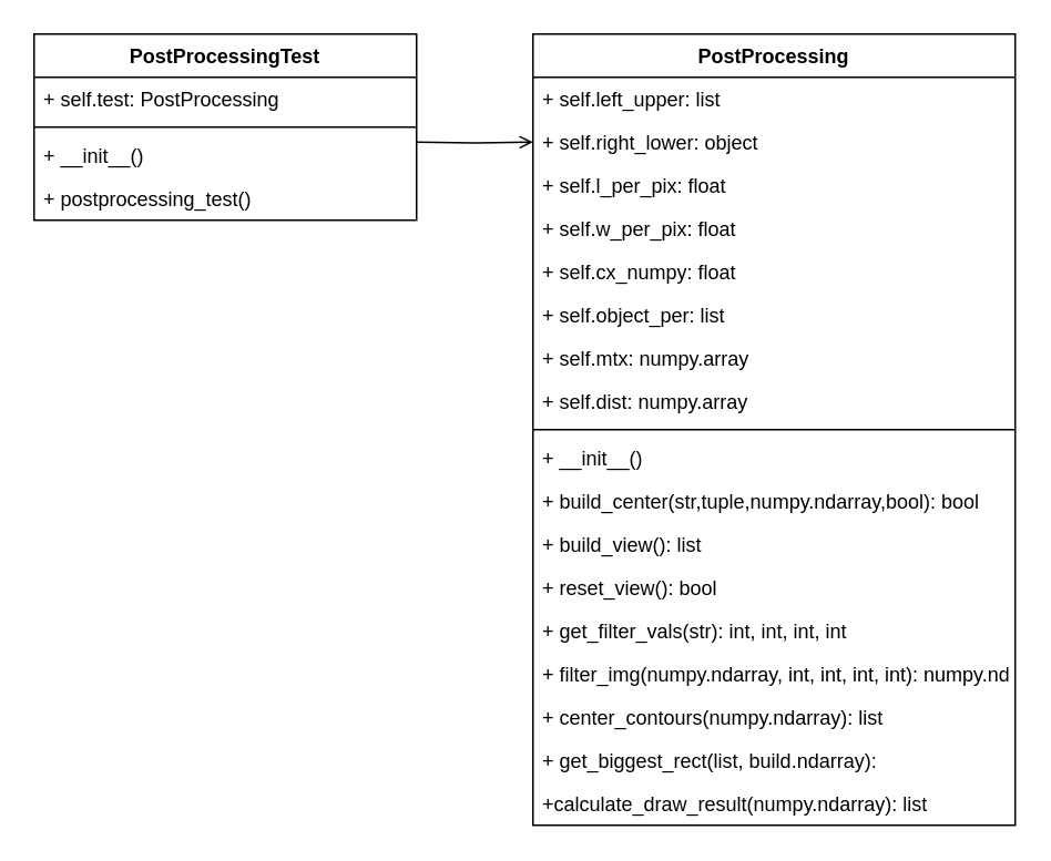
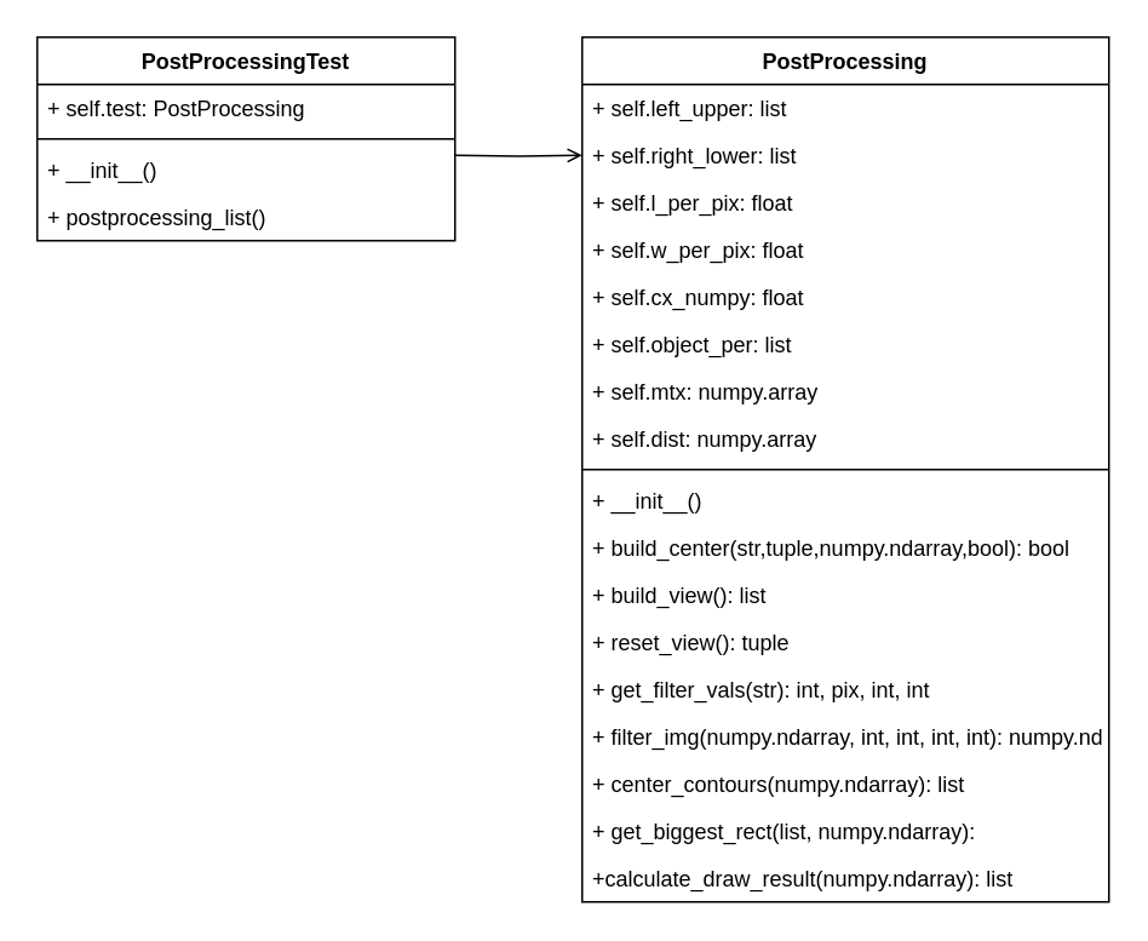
  <mxCell id="0" />
  <mxCell id="1" parent="0" />
  <mxCell id="2" value="PostProcessing" style="swimlane;fontStyle=1;align=center;verticalAlign=top;childLayout=stackLayout;horizontal=1;startSize=26;horizontalStack=0;resizeParent=1;resizeParentMax=0;resizeLast=0;collapsible=1;marginBottom=0;" parent="1" vertex="1"><mxGeometry x="320" y="20" width="290" height="476" as="geometry" /></mxCell>
  <mxCell id="3" value="+ self.left_upper: list" style="text;strokeColor=none;fillColor=none;align=left;verticalAlign=top;spacingLeft=4;spacingRight=4;overflow=hidden;rotatable=0;points=[[0,0.5],[1,0.5]];portConstraint=eastwest;" parent="2" vertex="1"><mxGeometry y="26" width="290" height="26" as="geometry" /></mxCell>
- <mxCell id="4" value="+ self.right_lower: object&#10;" style="text;strokeColor=none;fillColor=none;align=left;verticalAlign=top;spacingLeft=4;spacingRight=4;overflow=hidden;rotatable=0;points=[[0,0.5],[1,0.5]];portConstraint=eastwest;" parent="2" vertex="1"><mxGeometry y="52" width="290" height="26" as="geometry" /></mxCell>
+ <mxCell id="4" value="+ self.right_lower: list&#10;" style="text;strokeColor=none;fillColor=none;align=left;verticalAlign=top;spacingLeft=4;spacingRight=4;overflow=hidden;rotatable=0;points=[[0,0.5],[1,0.5]];portConstraint=eastwest;" parent="2" vertex="1"><mxGeometry y="52" width="290" height="26" as="geometry" /></mxCell>
  <mxCell id="5" value="+ self.l_per_pix: float" style="text;strokeColor=none;fillColor=none;align=left;verticalAlign=top;spacingLeft=4;spacingRight=4;overflow=hidden;rotatable=0;points=[[0,0.5],[1,0.5]];portConstraint=eastwest;" parent="2" vertex="1"><mxGeometry y="78" width="290" height="26" as="geometry" /></mxCell>
  <mxCell id="6" value="+ self.w_per_pix: float" style="text;strokeColor=none;fillColor=none;align=left;verticalAlign=top;spacingLeft=4;spacingRight=4;overflow=hidden;rotatable=0;points=[[0,0.5],[1,0.5]];portConstraint=eastwest;" parent="2" vertex="1"><mxGeometry y="104" width="290" height="26" as="geometry" /></mxCell>
  <mxCell id="7" value="+ self.cx_numpy: float" style="text;strokeColor=none;fillColor=none;align=left;verticalAlign=top;spacingLeft=4;spacingRight=4;overflow=hidden;rotatable=0;points=[[0,0.5],[1,0.5]];portConstraint=eastwest;" parent="2" vertex="1"><mxGeometry y="130" width="290" height="26" as="geometry" /></mxCell>
  <mxCell id="8" value="+ self.object_per: list" style="text;strokeColor=none;fillColor=none;align=left;verticalAlign=top;spacingLeft=4;spacingRight=4;overflow=hidden;rotatable=0;points=[[0,0.5],[1,0.5]];portConstraint=eastwest;" parent="2" vertex="1"><mxGeometry y="156" width="290" height="26" as="geometry" /></mxCell>
  <mxCell id="9" value="+ self.mtx: numpy.array" style="text;strokeColor=none;fillColor=none;align=left;verticalAlign=top;spacingLeft=4;spacingRight=4;overflow=hidden;rotatable=0;points=[[0,0.5],[1,0.5]];portConstraint=eastwest;" parent="2" vertex="1"><mxGeometry y="182" width="290" height="26" as="geometry" /></mxCell>
  <mxCell id="10" value="+ self.dist: numpy.array" style="text;strokeColor=none;fillColor=none;align=left;verticalAlign=top;spacingLeft=4;spacingRight=4;overflow=hidden;rotatable=0;points=[[0,0.5],[1,0.5]];portConstraint=eastwest;" parent="2" vertex="1"><mxGeometry y="208" width="290" height="26" as="geometry" /></mxCell>
  <mxCell id="11" value="" style="line;strokeWidth=1;fillColor=none;align=left;verticalAlign=middle;spacingTop=-1;spacingLeft=3;spacingRight=3;rotatable=0;labelPosition=right;points=[];portConstraint=eastwest;" parent="2" vertex="1"><mxGeometry y="234" width="290" height="8" as="geometry" /></mxCell>
  <mxCell id="12" value="+ __init__()" style="text;strokeColor=none;fillColor=none;align=left;verticalAlign=top;spacingLeft=4;spacingRight=4;overflow=hidden;rotatable=0;points=[[0,0.5],[1,0.5]];portConstraint=eastwest;" parent="2" vertex="1"><mxGeometry y="242" width="290" height="26" as="geometry" /></mxCell>
  <mxCell id="13" value="+ build_center(str,tuple,numpy.ndarray,bool): bool" style="text;strokeColor=none;fillColor=none;align=left;verticalAlign=top;spacingLeft=4;spacingRight=4;overflow=hidden;rotatable=0;points=[[0,0.5],[1,0.5]];portConstraint=eastwest;" parent="2" vertex="1"><mxGeometry y="268" width="290" height="26" as="geometry" /></mxCell>
  <mxCell id="14" value="+ build_view(): list" style="text;strokeColor=none;fillColor=none;align=left;verticalAlign=top;spacingLeft=4;spacingRight=4;overflow=hidden;rotatable=0;points=[[0,0.5],[1,0.5]];portConstraint=eastwest;" parent="2" vertex="1"><mxGeometry y="294" width="290" height="26" as="geometry" /></mxCell>
- <mxCell id="15" value="+ reset_view(): bool" style="text;strokeColor=none;fillColor=none;align=left;verticalAlign=top;spacingLeft=4;spacingRight=4;overflow=hidden;rotatable=0;points=[[0,0.5],[1,0.5]];portConstraint=eastwest;" parent="2" vertex="1"><mxGeometry y="320" width="290" height="26" as="geometry" /></mxCell>
- <mxCell id="16" value="+ get_filter_vals(str): int, int, int, int" style="text;strokeColor=none;fillColor=none;align=left;verticalAlign=top;spacingLeft=4;spacingRight=4;overflow=hidden;rotatable=0;points=[[0,0.5],[1,0.5]];portConstraint=eastwest;" parent="2" vertex="1"><mxGeometry y="346" width="290" height="26" as="geometry" /></mxCell>
+ <mxCell id="15" value="+ reset_view(): tuple" style="text;strokeColor=none;fillColor=none;align=left;verticalAlign=top;spacingLeft=4;spacingRight=4;overflow=hidden;rotatable=0;points=[[0,0.5],[1,0.5]];portConstraint=eastwest;" parent="2" vertex="1"><mxGeometry y="320" width="290" height="26" as="geometry" /></mxCell>
+ <mxCell id="16" value="+ get_filter_vals(str): int, pix, int, int" style="text;strokeColor=none;fillColor=none;align=left;verticalAlign=top;spacingLeft=4;spacingRight=4;overflow=hidden;rotatable=0;points=[[0,0.5],[1,0.5]];portConstraint=eastwest;" parent="2" vertex="1"><mxGeometry y="346" width="290" height="26" as="geometry" /></mxCell>
  <mxCell id="17" value="+ filter_img(numpy.ndarray, int, int, int, int): numpy.ndarray" style="text;strokeColor=none;fillColor=none;align=left;verticalAlign=top;spacingLeft=4;spacingRight=4;overflow=hidden;rotatable=0;points=[[0,0.5],[1,0.5]];portConstraint=eastwest;" parent="2" vertex="1"><mxGeometry y="372" width="290" height="26" as="geometry" /></mxCell>
  <mxCell id="18" value="+ center_contours(numpy.ndarray): list" style="text;strokeColor=none;fillColor=none;align=left;verticalAlign=top;spacingLeft=4;spacingRight=4;overflow=hidden;rotatable=0;points=[[0,0.5],[1,0.5]];portConstraint=eastwest;" parent="2" vertex="1"><mxGeometry y="398" width="290" height="26" as="geometry" /></mxCell>
- <mxCell id="19" value="+ get_biggest_rect(list, build.ndarray): " style="text;strokeColor=none;fillColor=none;align=left;verticalAlign=top;spacingLeft=4;spacingRight=4;overflow=hidden;rotatable=0;points=[[0,0.5],[1,0.5]];portConstraint=eastwest;" parent="2" vertex="1"><mxGeometry y="424" width="290" height="26" as="geometry" /></mxCell>
+ <mxCell id="19" value="+ get_biggest_rect(list, numpy.ndarray): " style="text;strokeColor=none;fillColor=none;align=left;verticalAlign=top;spacingLeft=4;spacingRight=4;overflow=hidden;rotatable=0;points=[[0,0.5],[1,0.5]];portConstraint=eastwest;" parent="2" vertex="1"><mxGeometry y="424" width="290" height="26" as="geometry" /></mxCell>
  <mxCell id="20" value="+calculate_draw_result(numpy.ndarray): list" style="text;strokeColor=none;fillColor=none;align=left;verticalAlign=top;spacingLeft=4;spacingRight=4;overflow=hidden;rotatable=0;points=[[0,0.5],[1,0.5]];portConstraint=eastwest;" vertex="1" parent="2"><mxGeometry y="450" width="290" height="26" as="geometry" /></mxCell>
  <mxCell id="21" value="PostProcessingTest" style="swimlane;fontStyle=1;align=center;verticalAlign=top;childLayout=stackLayout;horizontal=1;startSize=26;horizontalStack=0;resizeParent=1;resizeParentMax=0;resizeLast=0;collapsible=1;marginBottom=0;" parent="1" vertex="1"><mxGeometry x="20" y="20" width="230" height="112" as="geometry" /></mxCell>
  <mxCell id="22" value="+ self.test: PostProcessing" style="text;strokeColor=none;fillColor=none;align=left;verticalAlign=top;spacingLeft=4;spacingRight=4;overflow=hidden;rotatable=0;points=[[0,0.5],[1,0.5]];portConstraint=eastwest;" parent="21" vertex="1"><mxGeometry y="26" width="230" height="26" as="geometry" /></mxCell>
  <mxCell id="23" value="" style="line;strokeWidth=1;fillColor=none;align=left;verticalAlign=middle;spacingTop=-1;spacingLeft=3;spacingRight=3;rotatable=0;labelPosition=right;points=[];portConstraint=eastwest;" parent="21" vertex="1"><mxGeometry y="52" width="230" height="8" as="geometry" /></mxCell>
  <mxCell id="24" value="+ __init__()" style="text;strokeColor=none;fillColor=none;align=left;verticalAlign=top;spacingLeft=4;spacingRight=4;overflow=hidden;rotatable=0;points=[[0,0.5],[1,0.5]];portConstraint=eastwest;" parent="21" vertex="1"><mxGeometry y="60" width="230" height="26" as="geometry" /></mxCell>
- <mxCell id="25" value="+ postprocessing_test()" style="text;strokeColor=none;fillColor=none;align=left;verticalAlign=top;spacingLeft=4;spacingRight=4;overflow=hidden;rotatable=0;points=[[0,0.5],[1,0.5]];portConstraint=eastwest;" parent="21" vertex="1"><mxGeometry y="86" width="230" height="26" as="geometry" /></mxCell>
+ <mxCell id="25" value="+ postprocessing_list()" style="text;strokeColor=none;fillColor=none;align=left;verticalAlign=top;spacingLeft=4;spacingRight=4;overflow=hidden;rotatable=0;points=[[0,0.5],[1,0.5]];portConstraint=eastwest;" parent="21" vertex="1"><mxGeometry y="86" width="230" height="26" as="geometry" /></mxCell>
  <mxCell id="26" value="" style="edgeStyle=orthogonalEdgeStyle;rounded=0;orthogonalLoop=1;jettySize=auto;html=1;endArrow=open;endFill=0;" edge="1" parent="1" target="4"><mxGeometry relative="1" as="geometry"><mxPoint x="250" y="85" as="sourcePoint" /></mxGeometry></mxCell>
